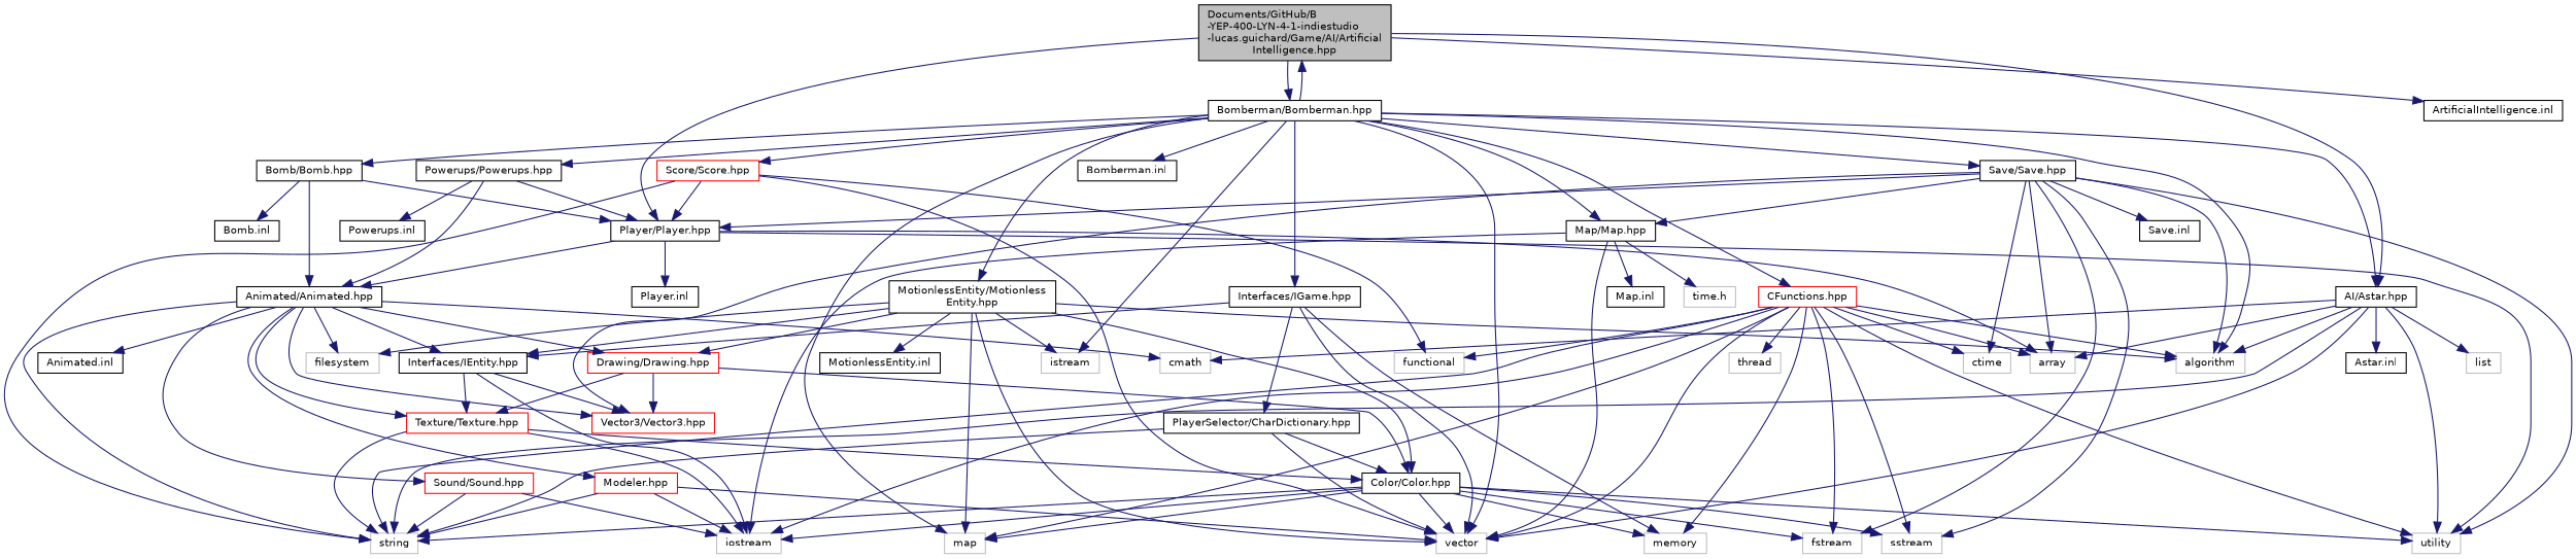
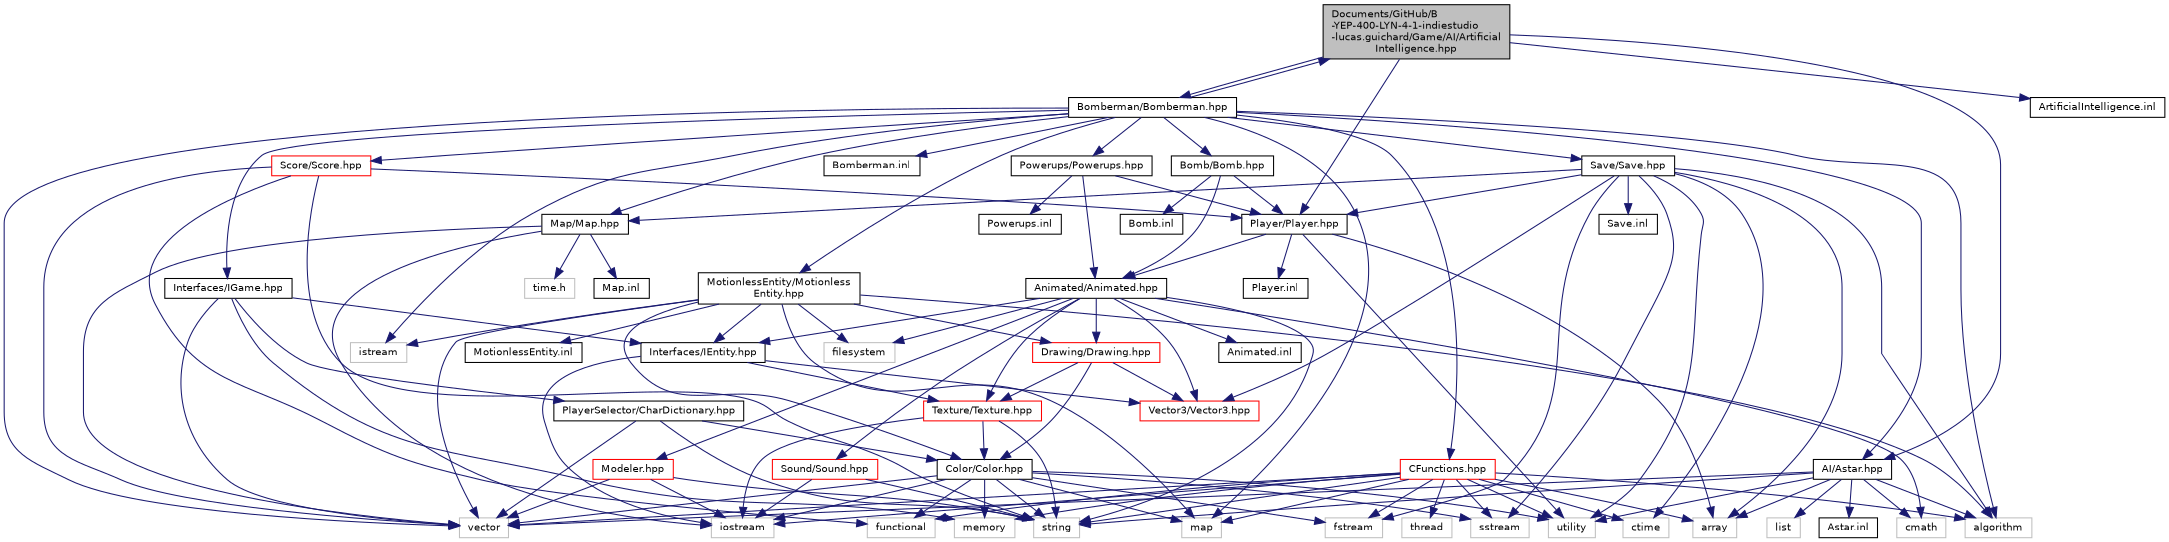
  digraph {
    node [color=black fillcolor=white fontname=Helvetica fontsize=10 shape=record style=filled]
    edge [color=midnightblue fontname=Helvetica fontsize=10 labelfontname=Helvetica labelfontsize=10 style=solid]
    n1 [fillcolor=grey75 fontcolor=black height=0.2 label="Documents/GitHub/B\l-YEP-400-LYN-4-1-indiestudio\l-lucas.guichard/Game/AI/Artificial\lIntelligence.hpp" width=0.4]
    n2 [height=0.2 label="Player/Player.hpp" width=0.4]
    n3 [height=0.2 label="Bomberman/Bomberman.hpp" width=0.4]
    n4 [height=0.2 label="AI/Astar.hpp" width=0.4]
    n5 [height=0.2 label="ArtificialIntelligence.inl" width=0.4]
    n6 [color=grey75 height=0.2 label=array width=0.4]
    n7 [color=grey75 height=0.2 label=utility width=0.4]
    n8 [height=0.2 label="Animated/Animated.hpp" width=0.4]
    n9 [height=0.2 label="Player.inl" width=0.4]
    n10 [color=grey75 height=0.2 label=map width=0.4]
    n11 [color=grey75 height=0.2 label=vector width=0.4]
    n12 [color=grey75 height=0.2 label=istream width=0.4]
    n13 [color=grey75 height=0.2 label=algorithm width=0.4]
    n14 [height=0.2 label="Interfaces/IGame.hpp" width=0.4]
    n15 [height=0.2 label="Powerups/Powerups.hpp" width=0.4]
    n16 [height=0.2 label="Map/Map.hpp" width=0.4]
    n17 [height=0.2 label="Save/Save.hpp" width=0.4]
    n18 [height=0.2 label="MotionlessEntity/Motionless\lEntity.hpp" width=0.4]
    n19 [height=0.2 label="Bomb/Bomb.hpp" width=0.4]
    n20 [color=red height=0.2 label="CFunctions.hpp" width=0.4]
    n21 [color=red height=0.2 label="Score/Score.hpp" width=0.4]
    n22 [height=0.2 label="Bomberman.inl" width=0.4]
    n23 [color=grey75 height=0.2 label=string width=0.4]
    n24 [color=grey75 height=0.2 label=cmath width=0.4]
    n25 [color=grey75 height=0.2 label=list width=0.4]
    n26 [height=0.2 label="Astar.inl" width=0.4]
    n27 [height=0.2 label="Interfaces/IEntity.hpp" width=0.4]
    n28 [color=red height=0.2 label="Texture/Texture.hpp" width=0.4]
    n29 [color=red height=0.2 label="Vector3/Vector3.hpp" width=0.4]
    n30 [color=red height=0.2 label="Sound/Sound.hpp" width=0.4]
    n31 [color=red height=0.2 label="Drawing/Drawing.hpp" width=0.4]
    n32 [color=grey75 height=0.2 label=filesystem width=0.4]
    n33 [color=red height=0.2 label="Modeler.hpp" width=0.4]
    n34 [height=0.2 label="Animated.inl" width=0.4]
    n35 [color=grey75 height=0.2 label=iostream width=0.4]
    n36 [height=0.2 label="Color/Color.hpp" width=0.4]
    n37 [color=grey75 height=0.2 label=functional width=0.4]
    n38 [color=grey75 height=0.2 label=sstream width=0.4]
    n39 [color=grey75 height=0.2 label=fstream width=0.4]
    n40 [color=grey75 height=0.2 label=memory width=0.4]
    n41 [height=0.2 label="PlayerSelector/CharDictionary.hpp" width=0.4]
    n42 [height=0.2 label="Powerups.inl" width=0.4]
    n43 [color=grey75 height=0.2 label="time.h" width=0.4]
    n44 [height=0.2 label="Map.inl" width=0.4]
    n45 [color=grey75 height=0.2 label=ctime width=0.4]
    n46 [height=0.2 label="Save.inl" width=0.4]
    n47 [height=0.2 label="MotionlessEntity.inl" width=0.4]
    n48 [height=0.2 label="Bomb.inl" width=0.4]
    n49 [color=grey75 height=0.2 label=thread width=0.4]
    n1 -> n2
    n1 -> n3
    n1 -> n4
    n1 -> n5
    n2 -> n6
    n2 -> n7
    n2 -> n8
    n2 -> n9
    n3 -> n1
    n3 -> n4
    n3 -> n10
    n3 -> n11
    n3 -> n12
    n3 -> n13
    n3 -> n14
    n3 -> n15
    n3 -> n16
    n3 -> n17
    n3 -> n18
    n3 -> n19
    n3 -> n20
    n3 -> n21
    n3 -> n22
    n4 -> n6
    n4 -> n7
    n4 -> n11
    n4 -> n13
    n4 -> n23
    n4 -> n24
    n4 -> n25
    n4 -> n26
    n8 -> n23
    n8 -> n24
    n8 -> n27
    n8 -> n28
    n8 -> n29
    n8 -> n30
    n8 -> n31
    n8 -> n32
    n8 -> n33
    n8 -> n34
    n14 -> n11
    n14 -> n27
    n14 -> n40
    n14 -> n41
    n15 -> n2
    n15 -> n8
    n15 -> n42
    n16 -> n11
    n16 -> n35
    n16 -> n43
    n16 -> n44
    n17 -> n2
    n17 -> n6
    n17 -> n7
    n17 -> n13
    n17 -> n16
    n17 -> n29
    n17 -> n38
    n17 -> n39
    n17 -> n45
    n17 -> n46
    n18 -> n10
    n18 -> n11
    n18 -> n12
    n18 -> n13
    n18 -> n27
    n18 -> n31
    n18 -> n32
    n18 -> n36
    n18 -> n47
    n19 -> n2
    n19 -> n8
    n19 -> n48
    n20 -> n6
    n20 -> n7
    n20 -> n10
    n20 -> n11
    n20 -> n13
    n20 -> n23
    n20 -> n35
    n20 -> n37
    n20 -> n38
    n20 -> n39
    n20 -> n40
    n20 -> n45
    n20 -> n49
    n21 -> n2
    n21 -> n11
    n21 -> n23
    n21 -> n37
    n27 -> n28
    n27 -> n29
    n27 -> n35
    n28 -> n23
    n28 -> n35
    n28 -> n36
    n30 -> n23
    n30 -> n35
    n31 -> n28
    n31 -> n29
    n31 -> n36
    n33 -> n11
    n33 -> n23
    n33 -> n35
    n36 -> n7
    n36 -> n10
    n36 -> n11
    n36 -> n23
    n36 -> n35
+   n36 -> n37
    n36 -> n38
    n36 -> n39
    n36 -> n40
    n41 -> n11
    n41 -> n23
    n41 -> n36
  }
